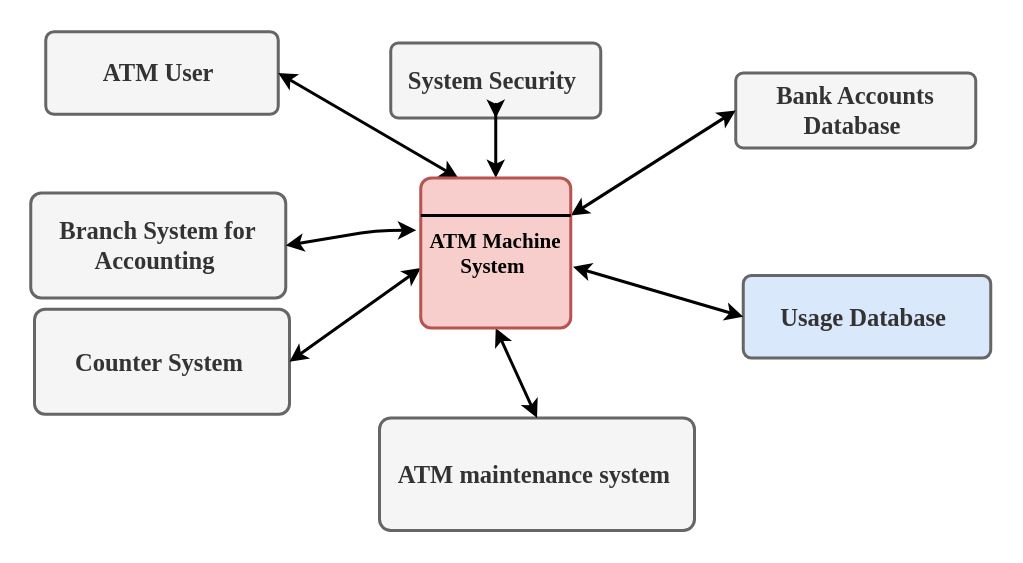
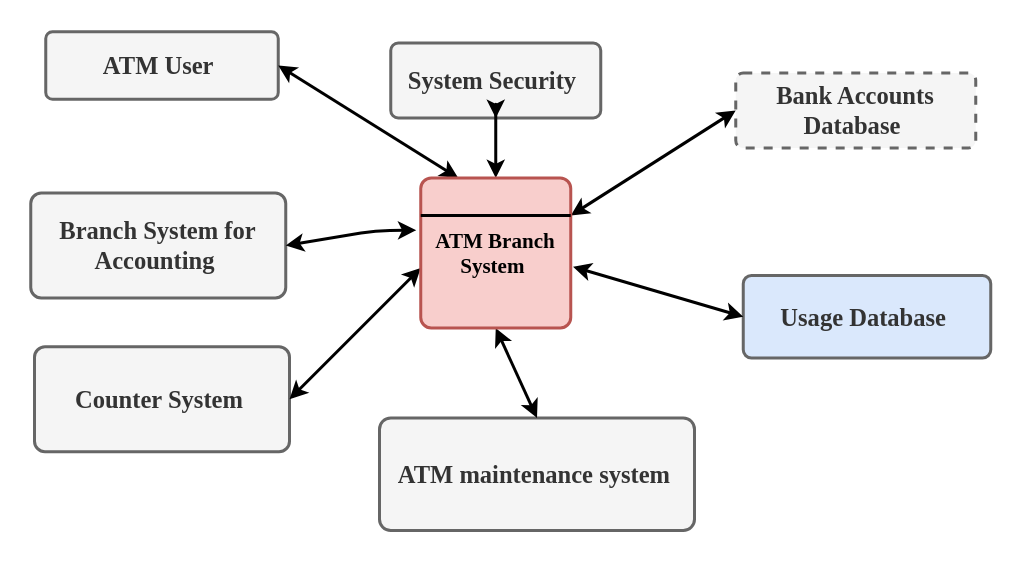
  <mxCell id="0" />
  <mxCell id="1" parent="0" />
- <mxCell id="2" value="&lt;h3&gt;&lt;font face=&quot;Times New Roman&quot;&gt;Counter System&amp;nbsp;&lt;/font&gt;&lt;/h3&gt;" style="strokeWidth=2;rounded=1;arcSize=10;whiteSpace=wrap;html=1;align=center;fontSize=14;fillColor=#f5f5f5;strokeColor=#666666;fontColor=#333333;" parent="1" vertex="1"><mxGeometry x="22.5" y="205.5" width="170" height="70" as="geometry" /></mxCell>
+ <mxCell id="2" value="&lt;h3&gt;&lt;font face=&quot;Times New Roman&quot;&gt;Counter System&amp;nbsp;&lt;/font&gt;&lt;/h3&gt;" style="strokeWidth=2;rounded=1;arcSize=10;whiteSpace=wrap;html=1;align=center;fontSize=14;fillColor=#f5f5f5;strokeColor=#666666;fontColor=#333333;" parent="1" vertex="1"><mxGeometry x="22.5" y="230.5" width="170" height="70" as="geometry" /></mxCell>
  <mxCell id="3" value="&lt;h3&gt;&lt;font face=&quot;Times New Roman&quot;&gt;Usage Database&amp;nbsp;&lt;/font&gt;&lt;/h3&gt;" style="strokeWidth=2;rounded=1;arcSize=10;whiteSpace=wrap;html=1;align=center;fontSize=14;fillColor=#dae8fc;strokeColor=#666666;fontColor=#333333;" parent="1" vertex="1"><mxGeometry x="495" y="183" width="165" height="55" as="geometry" /></mxCell>
  <mxCell id="4" value="&lt;h3&gt;&lt;font face=&quot;Times New Roman&quot;&gt;Branch System for Accounting&amp;nbsp;&lt;/font&gt;&lt;/h3&gt;" style="strokeWidth=2;rounded=1;arcSize=10;whiteSpace=wrap;html=1;align=center;fontSize=14;fillColor=#f5f5f5;strokeColor=#666666;fontColor=#333333;" parent="1" vertex="1"><mxGeometry x="20" y="128" width="170" height="70" as="geometry" /></mxCell>
  <mxCell id="5" value="&lt;h3&gt;&lt;font face=&quot;Times New Roman&quot;&gt;System Security&amp;nbsp;&lt;/font&gt;&lt;/h3&gt;" style="strokeWidth=2;rounded=1;arcSize=10;whiteSpace=wrap;html=1;align=center;fontSize=14;fillColor=#f5f5f5;strokeColor=#666666;fontColor=#333333;" parent="1" vertex="1"><mxGeometry x="260" y="28" width="140" height="50" as="geometry" /></mxCell>
- <mxCell id="6" value="&lt;h3&gt;&lt;font face=&quot;Times New Roman&quot;&gt;Bank Accounts Database&amp;nbsp;&lt;/font&gt;&lt;/h3&gt;" style="strokeWidth=2;rounded=1;arcSize=10;whiteSpace=wrap;html=1;align=center;fontSize=14;fillColor=#f5f5f5;strokeColor=#666666;fontColor=#333333;" parent="1" vertex="1"><mxGeometry x="490" y="48" width="160" height="50" as="geometry" /></mxCell>
+ <mxCell id="6" value="&lt;h3&gt;&lt;font face=&quot;Times New Roman&quot;&gt;Bank Accounts Database&amp;nbsp;&lt;/font&gt;&lt;/h3&gt;" style="strokeWidth=2;rounded=1;arcSize=10;whiteSpace=wrap;html=1;align=center;fontSize=14;fillColor=#f5f5f5;strokeColor=#666666;fontColor=#333333;dashed=1;" parent="1" vertex="1"><mxGeometry x="490" y="48" width="160" height="50" as="geometry" /></mxCell>
  <mxCell id="7" value="&lt;h3&gt;&lt;font face=&quot;Times New Roman&quot;&gt;ATM maintenance system&amp;nbsp;&lt;/font&gt;&lt;/h3&gt;" style="strokeWidth=2;rounded=1;arcSize=10;whiteSpace=wrap;html=1;align=center;fontSize=14;fillColor=#f5f5f5;strokeColor=#666666;fontColor=#333333;" parent="1" vertex="1"><mxGeometry x="252.5" y="278" width="210" height="75" as="geometry" /></mxCell>
- <mxCell id="8" value="&lt;h3&gt;&lt;font face=&quot;Times New Roman&quot;&gt;ATM User&amp;nbsp;&lt;/font&gt;&lt;/h3&gt;" style="strokeWidth=2;rounded=1;arcSize=10;whiteSpace=wrap;html=1;align=center;fontSize=14;fillColor=#f5f5f5;strokeColor=#666666;fontColor=#333333;" parent="1" vertex="1"><mxGeometry x="30" y="20.5" width="155" height="55" as="geometry" /></mxCell>
+ <mxCell id="8" value="&lt;h3&gt;&lt;font face=&quot;Times New Roman&quot;&gt;ATM User&amp;nbsp;&lt;/font&gt;&lt;/h3&gt;" style="strokeWidth=2;rounded=1;arcSize=10;whiteSpace=wrap;html=1;align=center;fontSize=14;fillColor=#f5f5f5;strokeColor=#666666;fontColor=#333333;" parent="1" vertex="1"><mxGeometry x="30" y="20.5" width="155" height="45" as="geometry" /></mxCell>
  <mxCell id="9" value="" style="endArrow=classic;startArrow=classic;html=1;exitX=0.5;exitY=1;exitDx=0;exitDy=0;entryX=0.5;entryY=0;entryDx=0;entryDy=0;fillColor=#d5e8d4;strokeColor=#000000;strokeWidth=2;" parent="1" source="5" edge="1"><mxGeometry width="50" height="50" relative="1" as="geometry"><mxPoint x="40" y="448" as="sourcePoint" /><mxPoint x="330" y="118" as="targetPoint" /><Array as="points"><mxPoint x="330" y="68" /></Array></mxGeometry></mxCell>
  <mxCell id="10" value="" style="endArrow=classic;startArrow=classic;html=1;exitX=1;exitY=0.5;exitDx=0;exitDy=0;entryX=-0.03;entryY=0.348;entryDx=0;entryDy=0;entryPerimeter=0;fillColor=#d5e8d4;strokeColor=#000000;strokeWidth=2;" parent="1" source="4" edge="1"><mxGeometry width="50" height="50" relative="1" as="geometry"><mxPoint x="220" y="178" as="sourcePoint" /><mxPoint x="277" y="152.8" as="targetPoint" /><Array as="points"><mxPoint x="250" y="153" /></Array></mxGeometry></mxCell>
  <mxCell id="11" value="" style="endArrow=classic;startArrow=classic;html=1;exitX=1;exitY=0.5;exitDx=0;exitDy=0;entryX=0;entryY=0.6;entryDx=0;entryDy=0;entryPerimeter=0;fillColor=#d5e8d4;strokeColor=#000000;strokeWidth=2;" parent="1" source="2" edge="1"><mxGeometry width="50" height="50" relative="1" as="geometry"><mxPoint x="193" y="217.5" as="sourcePoint" /><mxPoint x="280" y="178" as="targetPoint" /><Array as="points" /></mxGeometry></mxCell>
  <mxCell id="12" value="" style="endArrow=classic;startArrow=classic;html=1;exitX=0.5;exitY=0;exitDx=0;exitDy=0;entryX=0.5;entryY=1;entryDx=0;entryDy=0;fillColor=#d5e8d4;strokeColor=#000000;strokeWidth=2;" parent="1" source="7" edge="1"><mxGeometry width="50" height="50" relative="1" as="geometry"><mxPoint x="260" y="295.5" as="sourcePoint" /><mxPoint x="330" y="218" as="targetPoint" /><Array as="points" /></mxGeometry></mxCell>
  <mxCell id="13" value="" style="endArrow=classic;startArrow=classic;html=1;exitX=1;exitY=0.25;exitDx=0;exitDy=0;entryX=0;entryY=0.5;entryDx=0;entryDy=0;fillColor=#d5e8d4;strokeColor=#000000;strokeWidth=2;" parent="1" target="6" edge="1"><mxGeometry width="50" height="50" relative="1" as="geometry"><mxPoint x="380" y="143" as="sourcePoint" /><mxPoint x="480" y="88" as="targetPoint" /></mxGeometry></mxCell>
  <mxCell id="14" value="" style="endArrow=classic;startArrow=classic;html=1;entryX=1.015;entryY=0.592;entryDx=0;entryDy=0;entryPerimeter=0;exitX=0;exitY=0.5;exitDx=0;exitDy=0;fillColor=#d5e8d4;strokeColor=#000000;strokeWidth=2;" parent="1" source="3" edge="1"><mxGeometry width="50" height="50" relative="1" as="geometry"><mxPoint x="20" y="408" as="sourcePoint" /><mxPoint x="381.5" y="177.2" as="targetPoint" /><Array as="points" /></mxGeometry></mxCell>
  <mxCell id="15" value="" style="endArrow=classic;startArrow=classic;html=1;exitX=1;exitY=0.5;exitDx=0;exitDy=0;entryX=0.25;entryY=0;entryDx=0;entryDy=0;fillColor=#d5e8d4;strokeColor=#000000;strokeWidth=2;" parent="1" source="8" edge="1"><mxGeometry width="50" height="50" relative="1" as="geometry"><mxPoint x="210" y="108" as="sourcePoint" /><mxPoint x="305" y="118" as="targetPoint" /></mxGeometry></mxCell>
- <mxCell id="16" value="&lt;h3&gt;&lt;font face=&quot;Times New Roman&quot;&gt;ATM Machine System&amp;nbsp;&lt;/font&gt;&lt;/h3&gt;" style="rounded=1;whiteSpace=wrap;html=1;absoluteArcSize=1;arcSize=14;strokeWidth=2;fillColor=#f8cecc;strokeColor=#b85450;" parent="1" vertex="1"><mxGeometry x="280" y="118" width="100" height="100" as="geometry" /></mxCell>
+ <mxCell id="16" value="&lt;h3&gt;&lt;font face=&quot;Times New Roman&quot;&gt;ATM Branch System&amp;nbsp;&lt;/font&gt;&lt;/h3&gt;" style="rounded=1;whiteSpace=wrap;html=1;absoluteArcSize=1;arcSize=14;strokeWidth=2;fillColor=#f8cecc;strokeColor=#b85450;" parent="1" vertex="1"><mxGeometry x="280" y="118" width="100" height="100" as="geometry" /></mxCell>
  <mxCell id="17" value="" style="endArrow=none;html=1;strokeColor=#000000;strokeWidth=2;exitX=0;exitY=0.25;exitDx=0;exitDy=0;entryX=1;entryY=0.25;entryDx=0;entryDy=0;" parent="1" source="16" target="16" edge="1"><mxGeometry width="50" height="50" relative="1" as="geometry"><mxPoint x="310" y="178" as="sourcePoint" /><mxPoint x="360" y="128" as="targetPoint" /></mxGeometry></mxCell>
